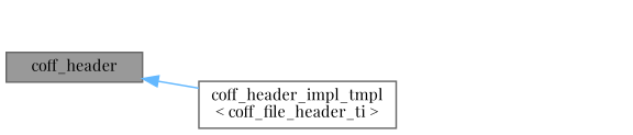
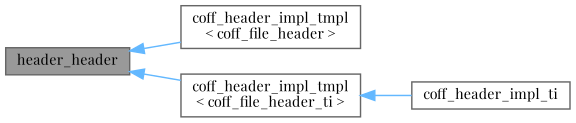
  digraph {
    fontname="Playfair Display"
    rankdir=LR
    node [color=gray40 fillcolor=white fontname="Playfair Display" fontsize=10 shape=box style=filled]
    edge [color=steelblue1 dir=back fontname="Playfair Display" fontsize=10 labelfontname=Helvetica labelfontsize=10 style=solid]
-   n1 [fillcolor=grey60 fontcolor=black height=0.2 label=coff_header width=0.4]
+   n1 [fillcolor=grey60 fontcolor=black height=0.2 label=header_header width=0.4]
+   n2 [height=0.2 label="coff_header_impl_tmpl\l\< coff_file_header \>" width=0.4]
    n3 [height=0.2 label="coff_header_impl_tmpl\l\< coff_file_header_ti \>" width=0.4]
+   n4 [height=0.2 label=coff_header_impl_ti width=0.4]
+   n1 -> n2
    n1 -> n3
+   n3 -> n4
  }
